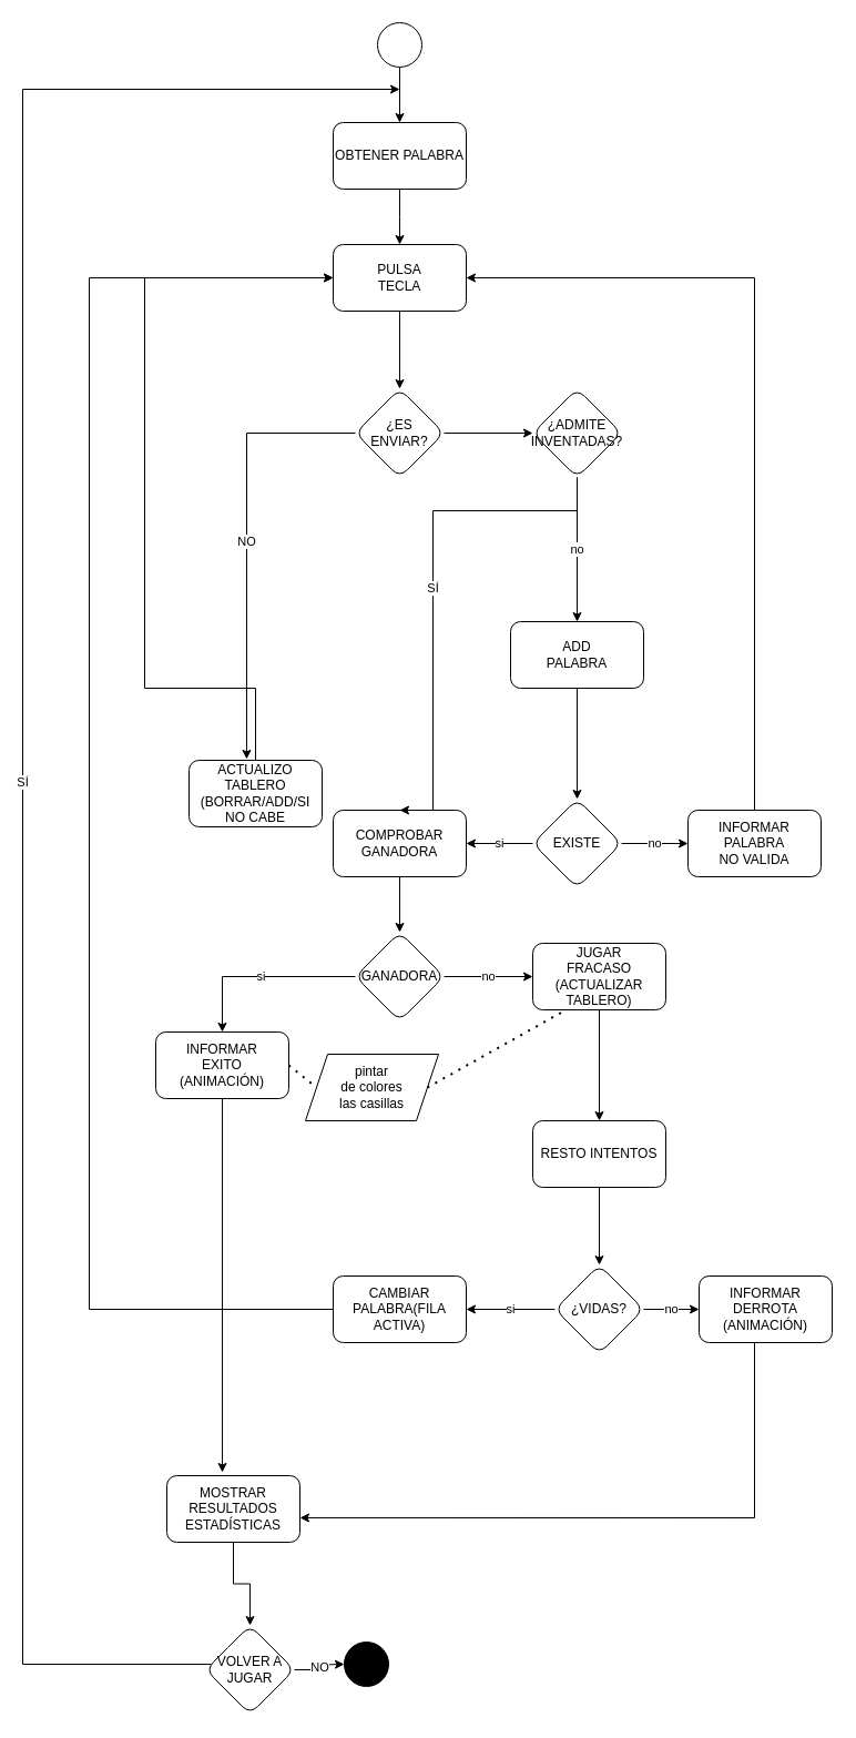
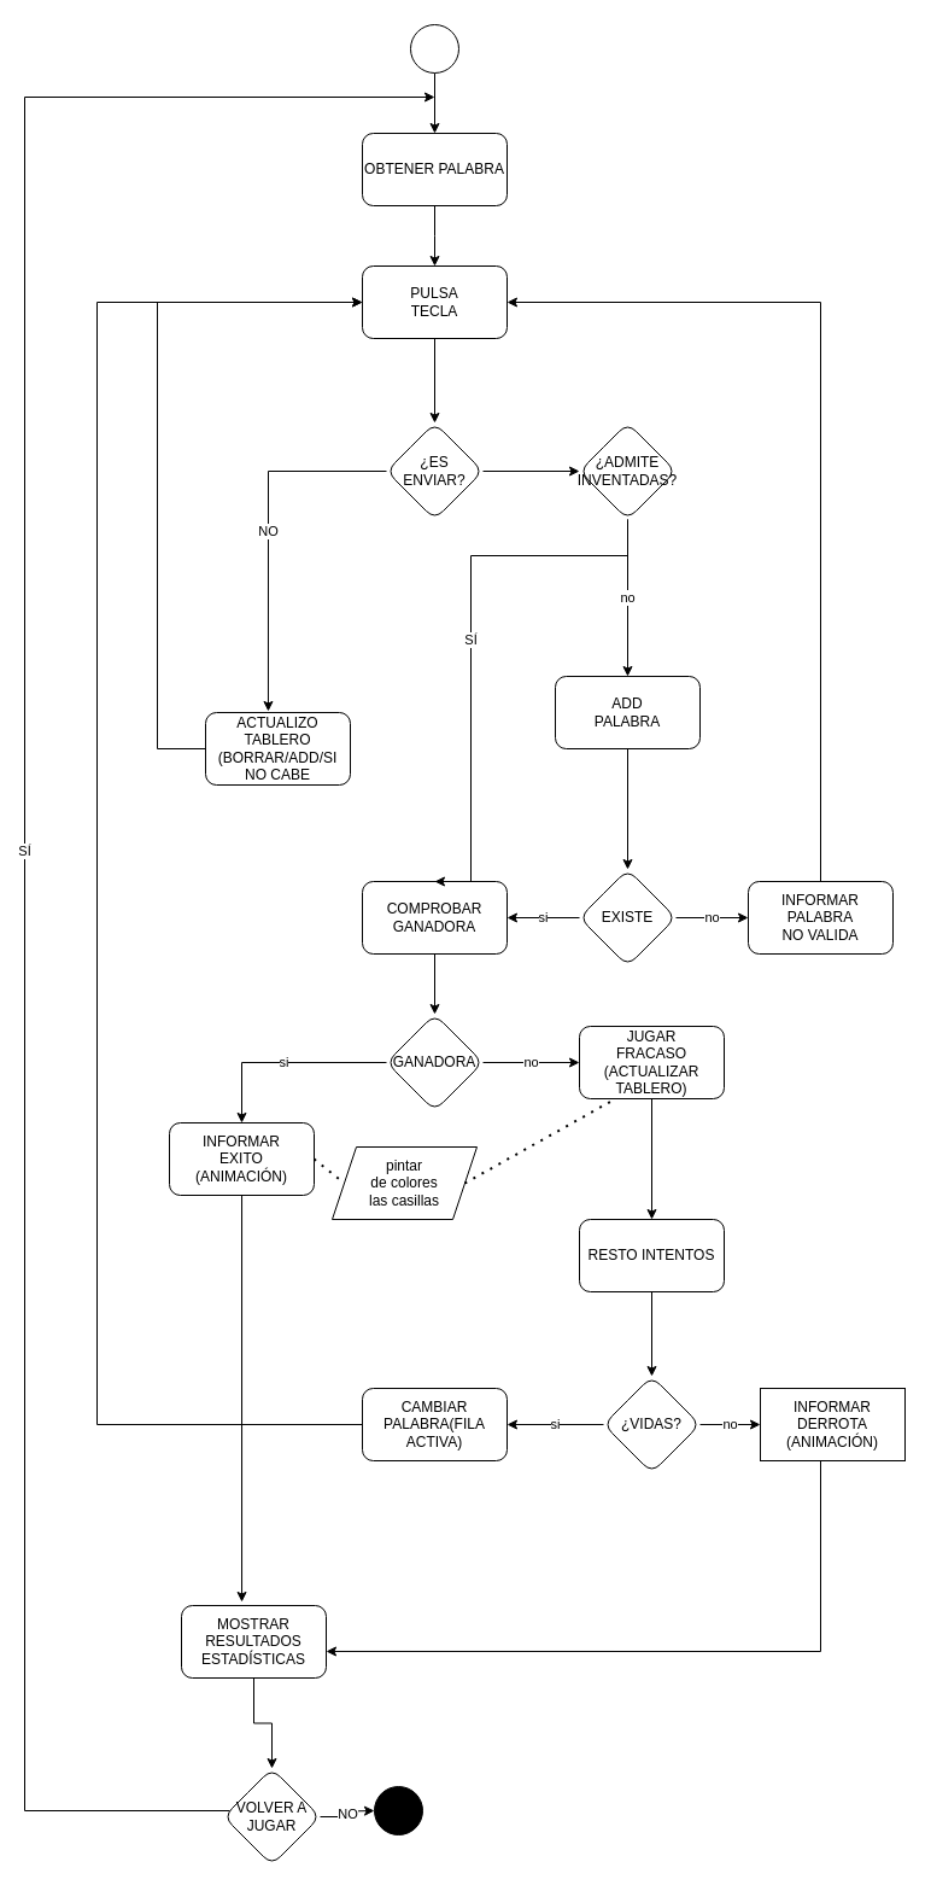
  <mxCell id="0" />
  <mxCell id="1" parent="0" />
  <mxCell id="2" style="edgeStyle=orthogonalEdgeStyle;rounded=0;orthogonalLoop=1;jettySize=auto;html=1;" edge="1" parent="1" source="3" target="5"><mxGeometry relative="1" as="geometry" /></mxCell>
  <mxCell id="3" value="" style="ellipse;whiteSpace=wrap;html=1;aspect=fixed;" vertex="1" parent="1"><mxGeometry x="340" y="20" width="40" height="40" as="geometry" /></mxCell>
  <mxCell id="4" style="edgeStyle=orthogonalEdgeStyle;rounded=0;orthogonalLoop=1;jettySize=auto;html=1;entryX=0.5;entryY=0;entryDx=0;entryDy=0;" edge="1" parent="1" source="5"><mxGeometry relative="1" as="geometry"><mxPoint x="360" y="220" as="targetPoint" /></mxGeometry></mxCell>
  <mxCell id="5" value="OBTENER PALABRA" style="rounded=1;whiteSpace=wrap;html=1;fillColor=#FFFFFF;" vertex="1" parent="1"><mxGeometry x="300" y="110" width="120" height="60" as="geometry" /></mxCell>
  <mxCell id="6" value="" style="edgeStyle=orthogonalEdgeStyle;rounded=0;orthogonalLoop=1;jettySize=auto;html=1;" edge="1" parent="1" source="7" target="10"><mxGeometry relative="1" as="geometry" /></mxCell>
  <mxCell id="7" value="PULSA&lt;br&gt;TECLA" style="rounded=1;whiteSpace=wrap;html=1;fillColor=#FFFFFF;" vertex="1" parent="1"><mxGeometry x="300" y="220" width="120" height="60" as="geometry" /></mxCell>
  <mxCell id="8" value="NO" style="edgeStyle=orthogonalEdgeStyle;rounded=0;orthogonalLoop=1;jettySize=auto;html=1;entryX=0.433;entryY=-0.017;entryDx=0;entryDy=0;entryPerimeter=0;" edge="1" parent="1" source="10" target="12"><mxGeometry relative="1" as="geometry" /></mxCell>
  <mxCell id="9" value="" style="edgeStyle=orthogonalEdgeStyle;rounded=0;orthogonalLoop=1;jettySize=auto;html=1;" edge="1" parent="1" source="10" target="44"><mxGeometry relative="1" as="geometry" /></mxCell>
  <mxCell id="10" value="¿ES ENVIAR?" style="rhombus;whiteSpace=wrap;html=1;fillColor=#FFFFFF;rounded=1;" vertex="1" parent="1"><mxGeometry x="320" y="350" width="80" height="80" as="geometry" /></mxCell>
  <mxCell id="11" style="edgeStyle=orthogonalEdgeStyle;rounded=0;orthogonalLoop=1;jettySize=auto;html=1;" edge="1" parent="1" source="12" target="7"><mxGeometry relative="1" as="geometry"><Array as="points"><mxPoint x="130" y="620" /><mxPoint x="130" y="250" /></Array></mxGeometry></mxCell>
- <mxCell id="12" value="ACTUALIZO&lt;br&gt;TABLERO&lt;br&gt;(BORRAR/ADD/SI NO CABE" style="whiteSpace=wrap;html=1;fillColor=#FFFFFF;rounded=1;" vertex="1" parent="1"><mxGeometry x="170" y="685" width="120" height="60" as="geometry" /></mxCell>
+ <mxCell id="12" value="ACTUALIZO&lt;br&gt;TABLERO&lt;br&gt;(BORRAR/ADD/SI NO CABE" style="whiteSpace=wrap;html=1;fillColor=#FFFFFF;rounded=1;" vertex="1" parent="1"><mxGeometry x="170" y="590" width="120" height="60" as="geometry" /></mxCell>
  <mxCell id="13" value="si" style="edgeStyle=orthogonalEdgeStyle;rounded=0;orthogonalLoop=1;jettySize=auto;html=1;" edge="1" parent="1" source="15" target="17"><mxGeometry relative="1" as="geometry" /></mxCell>
  <mxCell id="14" value="no" style="edgeStyle=orthogonalEdgeStyle;rounded=0;orthogonalLoop=1;jettySize=auto;html=1;" edge="1" parent="1" source="15" target="24"><mxGeometry relative="1" as="geometry" /></mxCell>
  <mxCell id="15" value="EXISTE" style="rhombus;whiteSpace=wrap;html=1;fillColor=#FFFFFF;rounded=1;" vertex="1" parent="1"><mxGeometry x="480" y="720" width="80" height="80" as="geometry" /></mxCell>
  <mxCell id="16" value="" style="edgeStyle=orthogonalEdgeStyle;rounded=0;orthogonalLoop=1;jettySize=auto;html=1;" edge="1" parent="1" source="17" target="20"><mxGeometry relative="1" as="geometry" /></mxCell>
  <mxCell id="17" value="COMPROBAR&lt;br&gt;GANADORA" style="whiteSpace=wrap;html=1;fillColor=#FFFFFF;rounded=1;" vertex="1" parent="1"><mxGeometry x="300" y="730" width="120" height="60" as="geometry" /></mxCell>
  <mxCell id="18" value="si" style="edgeStyle=orthogonalEdgeStyle;rounded=0;orthogonalLoop=1;jettySize=auto;html=1;" edge="1" parent="1" source="20" target="22"><mxGeometry relative="1" as="geometry" /></mxCell>
  <mxCell id="19" value="no" style="edgeStyle=orthogonalEdgeStyle;rounded=0;orthogonalLoop=1;jettySize=auto;html=1;" edge="1" parent="1" source="20" target="26"><mxGeometry relative="1" as="geometry" /></mxCell>
  <mxCell id="20" value="GANADORA" style="rhombus;whiteSpace=wrap;html=1;fillColor=#FFFFFF;rounded=1;" vertex="1" parent="1"><mxGeometry x="320" y="840" width="80" height="80" as="geometry" /></mxCell>
  <mxCell id="21" style="edgeStyle=orthogonalEdgeStyle;rounded=0;orthogonalLoop=1;jettySize=auto;html=1;entryX=0.417;entryY=-0.05;entryDx=0;entryDy=0;entryPerimeter=0;" edge="1" parent="1" source="22" target="37"><mxGeometry relative="1" as="geometry" /></mxCell>
  <mxCell id="22" value="INFORMAR&lt;br&gt;EXITO&lt;br&gt;(ANIMACIÓN)" style="whiteSpace=wrap;html=1;fillColor=#FFFFFF;rounded=1;" vertex="1" parent="1"><mxGeometry x="140" y="930" width="120" height="60" as="geometry" /></mxCell>
  <mxCell id="23" style="edgeStyle=orthogonalEdgeStyle;rounded=0;orthogonalLoop=1;jettySize=auto;html=1;" edge="1" parent="1" source="24" target="7"><mxGeometry relative="1" as="geometry"><Array as="points"><mxPoint x="680" y="250" /></Array></mxGeometry></mxCell>
  <mxCell id="24" value="INFORMAR&lt;br&gt;PALABRA&lt;br&gt;NO VALIDA" style="whiteSpace=wrap;html=1;fillColor=#FFFFFF;rounded=1;" vertex="1" parent="1"><mxGeometry x="620" y="730" width="120" height="60" as="geometry" /></mxCell>
  <mxCell id="25" value="" style="edgeStyle=orthogonalEdgeStyle;rounded=0;orthogonalLoop=1;jettySize=auto;html=1;" edge="1" parent="1" source="26" target="28"><mxGeometry relative="1" as="geometry" /></mxCell>
  <mxCell id="26" value="JUGAR&lt;br&gt;FRACASO&lt;br&gt;(ACTUALIZAR TABLERO)" style="whiteSpace=wrap;html=1;fillColor=#FFFFFF;rounded=1;" vertex="1" parent="1"><mxGeometry x="480" y="850" width="120" height="60" as="geometry" /></mxCell>
  <mxCell id="27" value="" style="edgeStyle=orthogonalEdgeStyle;rounded=0;orthogonalLoop=1;jettySize=auto;html=1;" edge="1" parent="1" source="28" target="31"><mxGeometry relative="1" as="geometry" /></mxCell>
  <mxCell id="28" value="RESTO INTENTOS" style="whiteSpace=wrap;html=1;fillColor=#FFFFFF;rounded=1;" vertex="1" parent="1"><mxGeometry x="480" y="1010" width="120" height="60" as="geometry" /></mxCell>
  <mxCell id="29" value="si" style="edgeStyle=orthogonalEdgeStyle;rounded=0;orthogonalLoop=1;jettySize=auto;html=1;" edge="1" parent="1" source="31" target="33"><mxGeometry relative="1" as="geometry" /></mxCell>
  <mxCell id="30" value="no" style="edgeStyle=orthogonalEdgeStyle;rounded=0;orthogonalLoop=1;jettySize=auto;html=1;" edge="1" parent="1" source="31" target="35"><mxGeometry relative="1" as="geometry" /></mxCell>
  <mxCell id="31" value="¿VIDAS?" style="rhombus;whiteSpace=wrap;html=1;fillColor=#FFFFFF;rounded=1;" vertex="1" parent="1"><mxGeometry x="500" y="1140" width="80" height="80" as="geometry" /></mxCell>
  <mxCell id="32" style="edgeStyle=orthogonalEdgeStyle;rounded=0;orthogonalLoop=1;jettySize=auto;html=1;entryX=0;entryY=0.5;entryDx=0;entryDy=0;" edge="1" parent="1" source="33" target="7"><mxGeometry relative="1" as="geometry"><mxPoint x="300" y="680" as="targetPoint" /><Array as="points"><mxPoint x="80" y="1180" /><mxPoint x="80" y="250" /></Array></mxGeometry></mxCell>
  <mxCell id="33" value="CAMBIAR&lt;br&gt;PALABRA(FILA&lt;br&gt;ACTIVA)" style="whiteSpace=wrap;html=1;fillColor=#FFFFFF;rounded=1;" vertex="1" parent="1"><mxGeometry x="300" y="1150" width="120" height="60" as="geometry" /></mxCell>
  <mxCell id="34" style="edgeStyle=orthogonalEdgeStyle;rounded=0;orthogonalLoop=1;jettySize=auto;html=1;entryX=1;entryY=0.633;entryDx=0;entryDy=0;entryPerimeter=0;" edge="1" parent="1" source="35" target="37"><mxGeometry relative="1" as="geometry"><Array as="points"><mxPoint x="680" y="1368" /></Array></mxGeometry></mxCell>
- <mxCell id="35" value="INFORMAR&lt;br&gt;DERROTA&lt;br&gt;(ANIMACIÓN)" style="whiteSpace=wrap;html=1;fillColor=#FFFFFF;rounded=1;" vertex="1" parent="1"><mxGeometry x="630" y="1150" width="120" height="60" as="geometry" /></mxCell>
+ <mxCell id="35" value="INFORMAR&lt;br&gt;DERROTA&lt;br&gt;(ANIMACIÓN)" style="whiteSpace=wrap;html=1;fillColor=#FFFFFF;rounded=0;" vertex="1" parent="1"><mxGeometry x="630" y="1150" width="120" height="60" as="geometry" /></mxCell>
  <mxCell id="36" value="" style="edgeStyle=orthogonalEdgeStyle;rounded=0;orthogonalLoop=1;jettySize=auto;html=1;" edge="1" parent="1" source="37" target="40"><mxGeometry relative="1" as="geometry" /></mxCell>
  <mxCell id="37" value="MOSTRAR&lt;br&gt;RESULTADOS&lt;br&gt;ESTADÍSTICAS" style="whiteSpace=wrap;html=1;fillColor=#FFFFFF;rounded=1;" vertex="1" parent="1"><mxGeometry x="150" y="1330" width="120" height="60" as="geometry" /></mxCell>
  <mxCell id="38" value="SÍ" style="edgeStyle=orthogonalEdgeStyle;rounded=0;orthogonalLoop=1;jettySize=auto;html=1;" edge="1" parent="1" source="40"><mxGeometry relative="1" as="geometry"><mxPoint x="360" y="80" as="targetPoint" /><Array as="points"><mxPoint x="20" y="1500" /><mxPoint x="20" y="80" /></Array></mxGeometry></mxCell>
  <mxCell id="39" value="NO" style="edgeStyle=orthogonalEdgeStyle;rounded=0;orthogonalLoop=1;jettySize=auto;html=1;" edge="1" parent="1" source="40"><mxGeometry relative="1" as="geometry"><mxPoint x="310" y="1500" as="targetPoint" /></mxGeometry></mxCell>
  <mxCell id="40" value="VOLVER A JUGAR" style="rhombus;whiteSpace=wrap;html=1;fillColor=#FFFFFF;rounded=1;" vertex="1" parent="1"><mxGeometry x="185" y="1465" width="80" height="80" as="geometry" /></mxCell>
  <mxCell id="41" value="" style="ellipse;whiteSpace=wrap;html=1;aspect=fixed;fillColor=#000000;" vertex="1" parent="1"><mxGeometry x="310" y="1480" width="40" height="40" as="geometry" /></mxCell>
  <mxCell id="42" value="SÍ" style="edgeStyle=orthogonalEdgeStyle;rounded=0;orthogonalLoop=1;jettySize=auto;html=1;entryX=0.5;entryY=0;entryDx=0;entryDy=0;" edge="1" parent="1" source="44" target="17"><mxGeometry relative="1" as="geometry"><Array as="points"><mxPoint x="520" y="460" /><mxPoint x="390" y="460" /><mxPoint x="390" y="730" /></Array></mxGeometry></mxCell>
  <mxCell id="43" value="no" style="edgeStyle=orthogonalEdgeStyle;rounded=0;orthogonalLoop=1;jettySize=auto;html=1;entryX=0.5;entryY=0;entryDx=0;entryDy=0;" edge="1" parent="1" source="44" target="46"><mxGeometry relative="1" as="geometry" /></mxCell>
  <mxCell id="44" value="¿ADMITE&lt;br&gt;INVENTADAS?" style="rhombus;whiteSpace=wrap;html=1;fillColor=#FFFFFF;rounded=1;" vertex="1" parent="1"><mxGeometry x="480" y="350" width="80" height="80" as="geometry" /></mxCell>
  <mxCell id="45" style="edgeStyle=orthogonalEdgeStyle;rounded=0;orthogonalLoop=1;jettySize=auto;html=1;entryX=0.5;entryY=0;entryDx=0;entryDy=0;" edge="1" parent="1" source="46" target="15"><mxGeometry relative="1" as="geometry" /></mxCell>
  <mxCell id="46" value="ADD&lt;br&gt;PALABRA" style="whiteSpace=wrap;html=1;fillColor=#FFFFFF;rounded=1;" vertex="1" parent="1"><mxGeometry x="460" y="560" width="120" height="60" as="geometry" /></mxCell>
  <mxCell id="47" value="pintar&lt;br&gt;de colores&lt;br&gt;las casillas" style="shape=parallelogram;perimeter=parallelogramPerimeter;whiteSpace=wrap;html=1;fixedSize=1;fillColor=#FFFFFF;" vertex="1" parent="1"><mxGeometry x="275" y="950" width="120" height="60" as="geometry" /></mxCell>
  <mxCell id="48" value="" style="endArrow=none;dashed=1;html=1;dashPattern=1 3;strokeWidth=2;rounded=0;entryX=0;entryY=0.5;entryDx=0;entryDy=0;exitX=1;exitY=0.5;exitDx=0;exitDy=0;" edge="1" parent="1" source="22" target="47"><mxGeometry width="50" height="50" relative="1" as="geometry"><mxPoint x="610" y="905" as="sourcePoint" /><mxPoint x="660" y="930" as="targetPoint" /></mxGeometry></mxCell>
  <mxCell id="49" value="" style="endArrow=none;dashed=1;html=1;dashPattern=1 3;strokeWidth=2;rounded=0;entryX=0.25;entryY=1;entryDx=0;entryDy=0;exitX=1;exitY=0.5;exitDx=0;exitDy=0;" edge="1" parent="1" source="47" target="26"><mxGeometry width="50" height="50" relative="1" as="geometry"><mxPoint x="270" y="970" as="sourcePoint" /><mxPoint x="350.68" y="1000.36" as="targetPoint" /></mxGeometry></mxCell>
